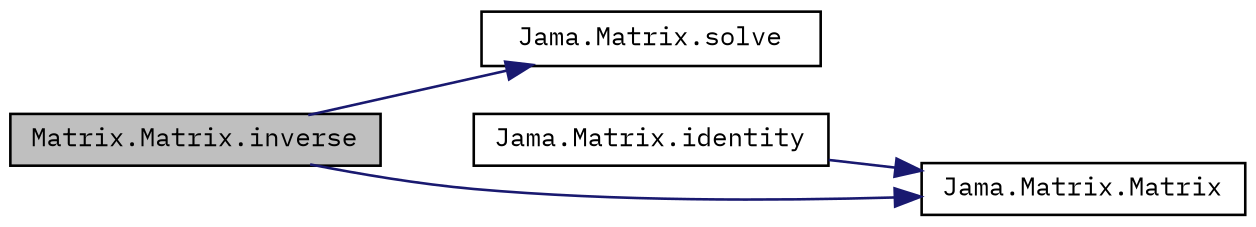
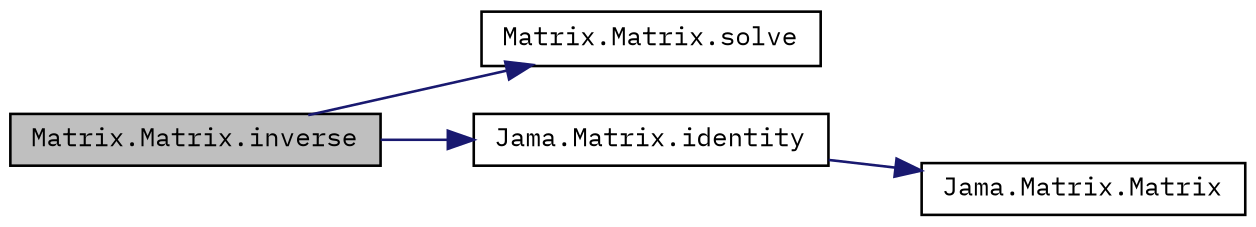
  digraph {
    fontname="IBM Plex Mono"
    rankdir=LR
    node [color=black fillcolor=white fontname="IBM Plex Mono" fontsize=10 shape=record style=filled]
    edge [color=midnightblue fontname="IBM Plex Mono" fontsize=10 labelfontname=Helvetica labelfontsize=10 style=solid]
    n1 [fillcolor=grey75 fontcolor=black height=0.2 label="Matrix.Matrix.inverse" width=0.4]
-   n2 [height=0.2 label="Jama.Matrix.solve" width=0.4]
+   n2 [height=0.2 label="Matrix.Matrix.solve" width=0.4]
    n3 [height=0.2 label="Jama.Matrix.identity" width=0.4]
    n4 [height=0.2 label="Jama.Matrix.Matrix" width=0.4]
    n1 -> n2
-   n1 -> n4
+   n1 -> n3
    n3 -> n4
  }
